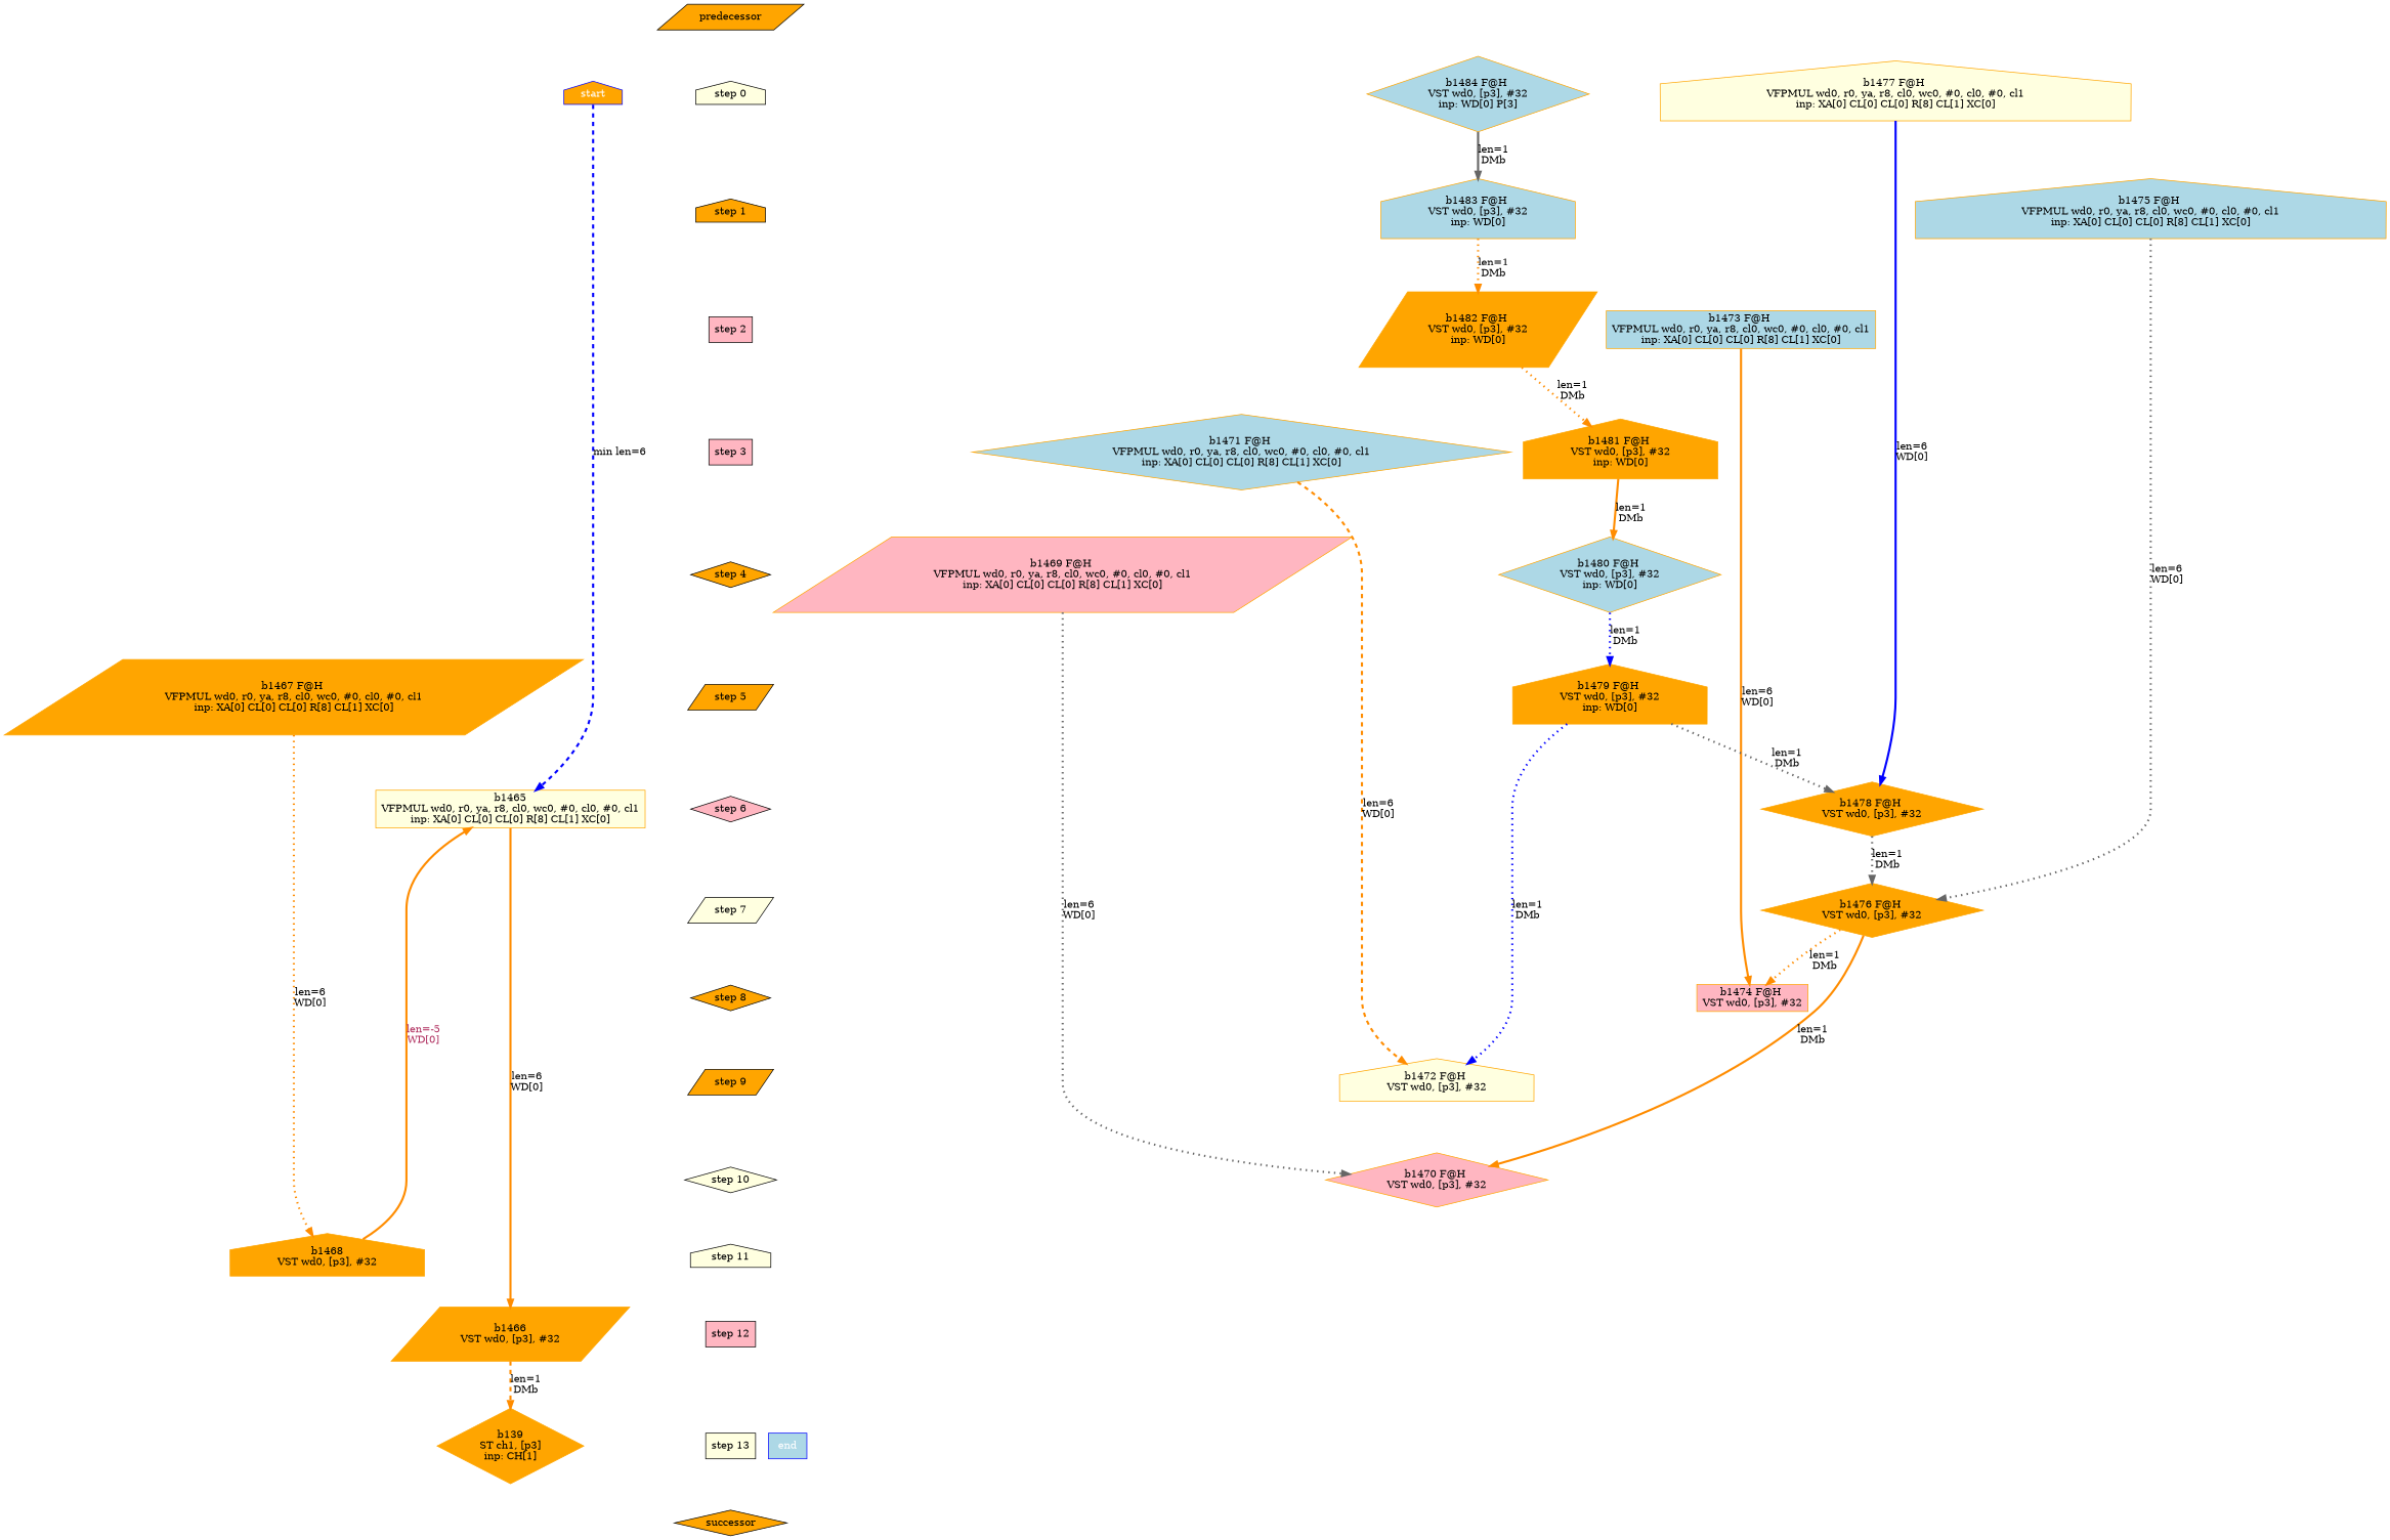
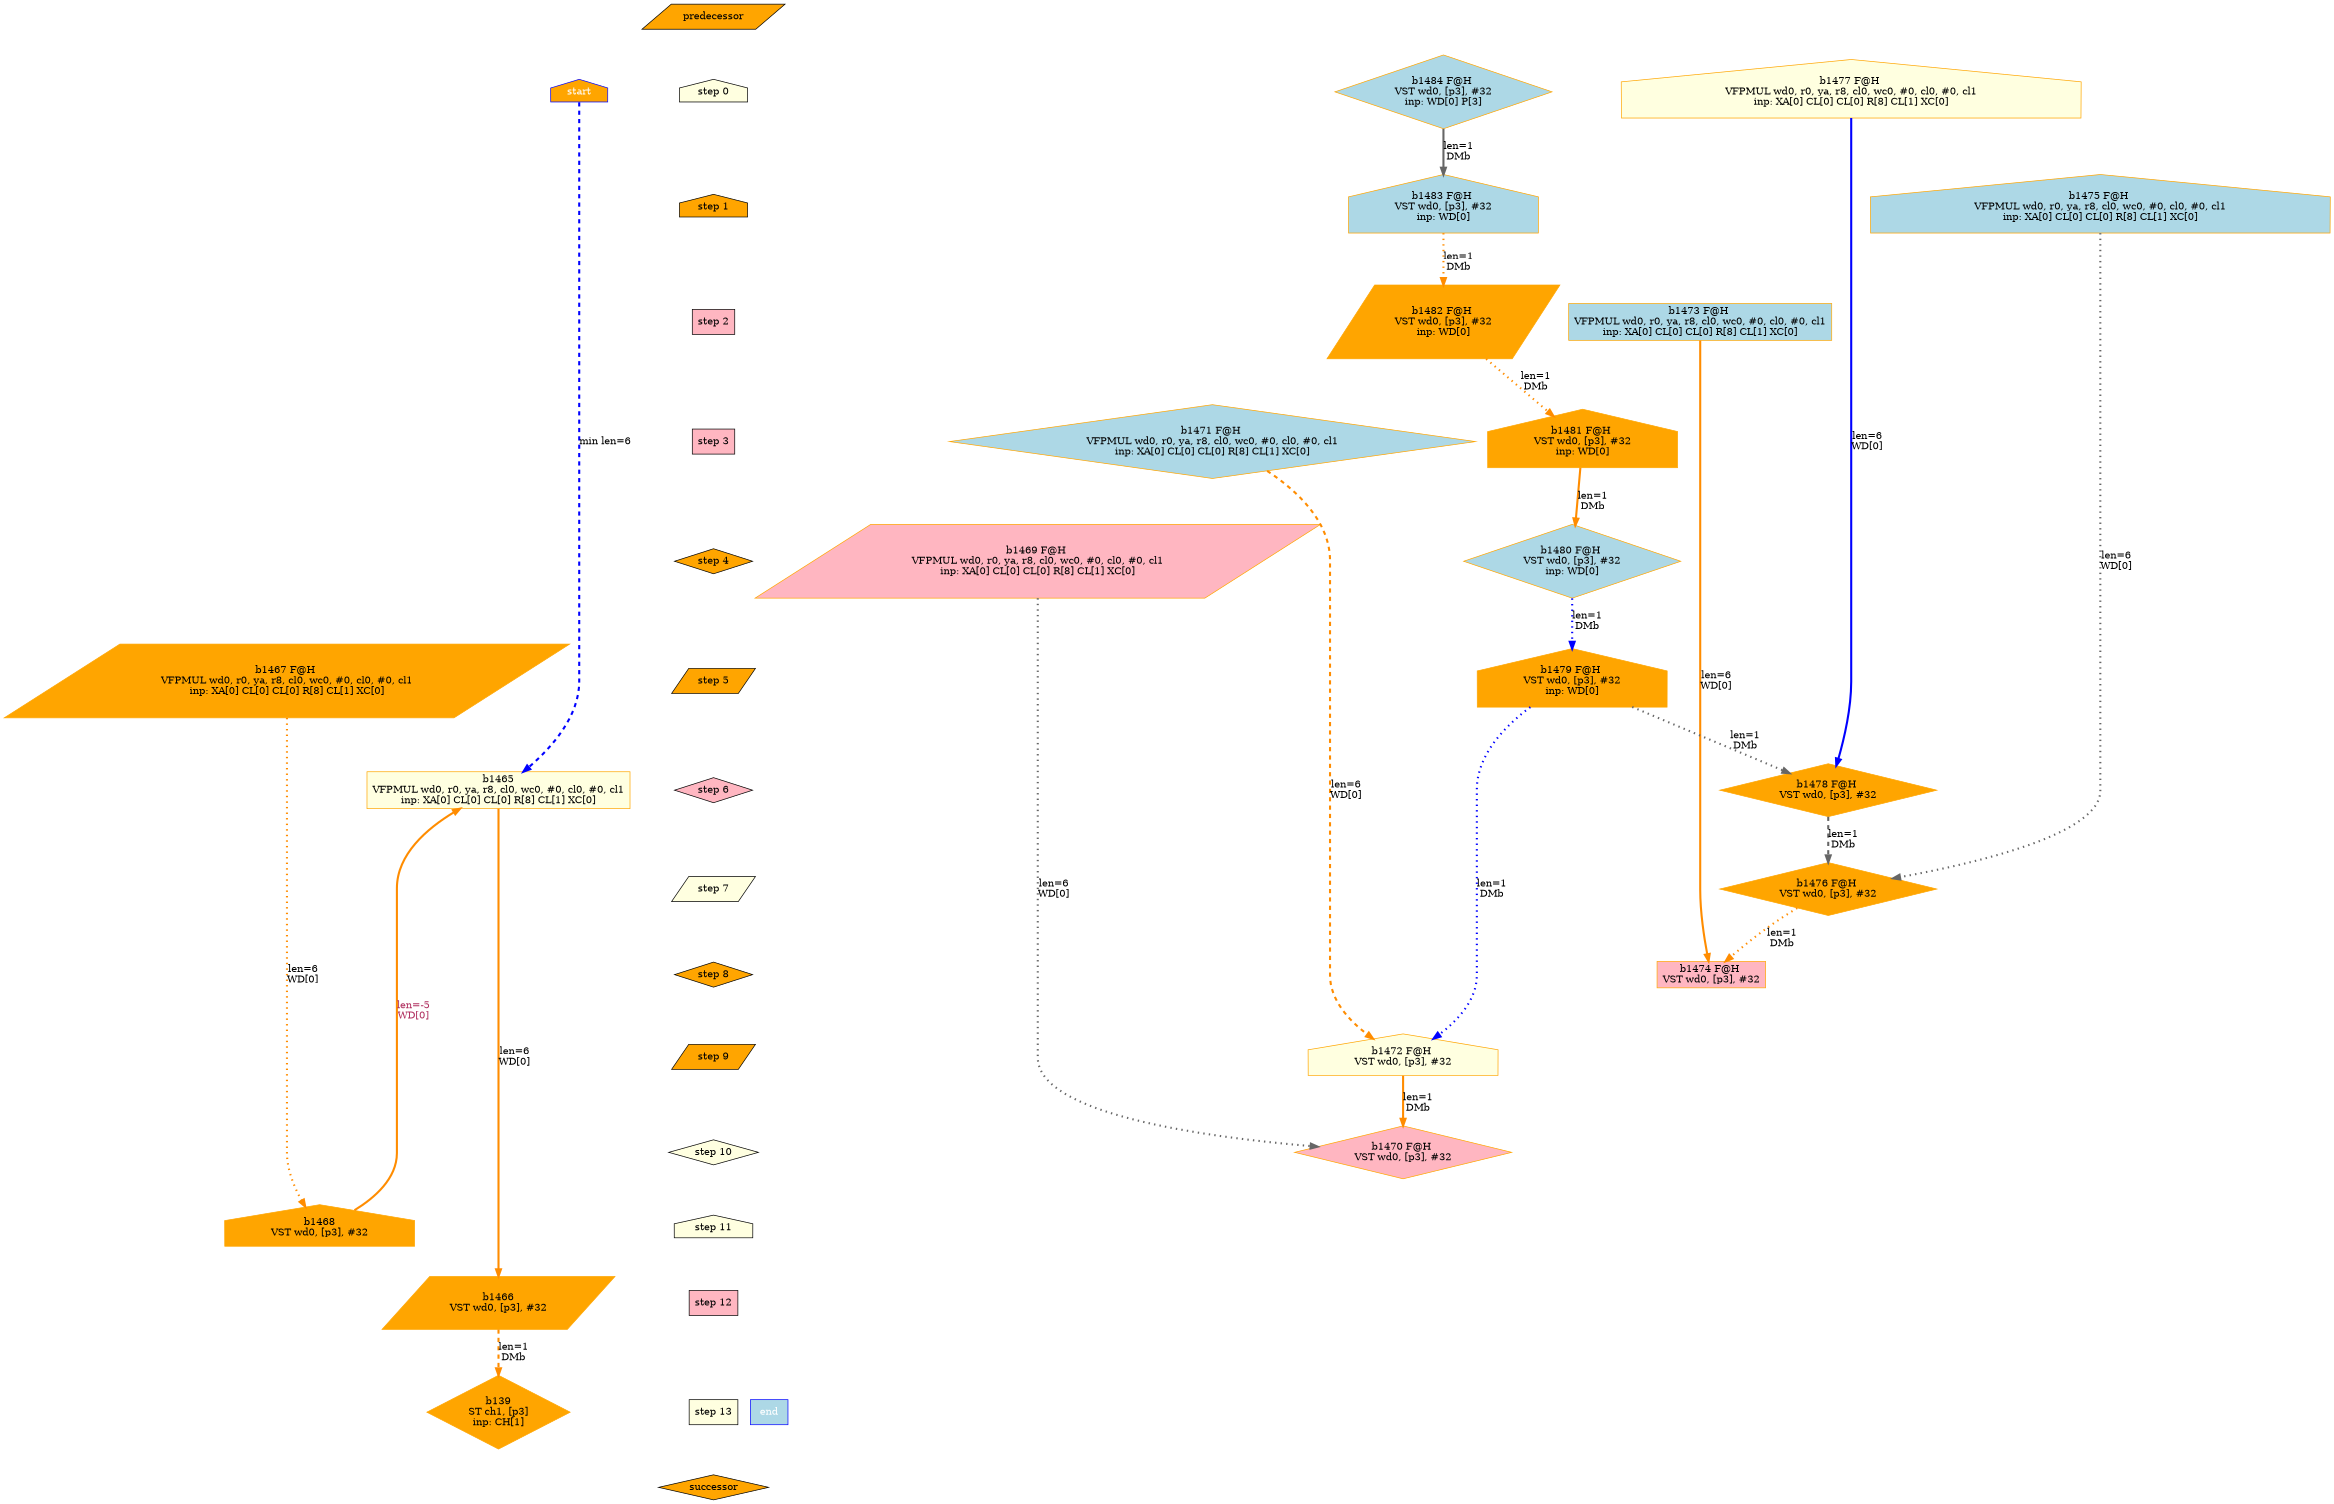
  digraph {
    node [color=orange fillcolor=orange fontcolor=black shape=diamond style=filled]
    edge [style=invis weight=1000 fontcolor=black penwidth=3]
    n1 [label="b139\nST ch1, [p3]\ninp: CH[1]"]
    n2 [fillcolor=lightyellow label="step 13" shape=box color="" fontcolor=""]
    n3 [fillcolor=lightyellow label="b1465\nVFPMUL wd0, r0, ya, r8, cl0, wc0, #0, cl0, #0, cl1\ninp: XA[0] CL[0] CL[0] R[8] CL[1] XC[0]" shape=box]
    n4 [fillcolor=lightpink label="step 6" color="" fontcolor=""]
    n5 [label="b1466\nVST wd0, [p3], #32" shape=parallelogram]
    n6 [fillcolor=lightpink label="step 12" shape=box color="" fontcolor=""]
    n7 [label="b1467 F@H \nVFPMUL wd0, r0, ya, r8, cl0, wc0, #0, cl0, #0, cl1\ninp: XA[0] CL[0] CL[0] R[8] CL[1] XC[0]" shape=parallelogram]
    n8 [label="step 5" shape=parallelogram color="" fontcolor=""]
    n9 [label="b1468\nVST wd0, [p3], #32" shape=house]
    n10 [fillcolor=lightyellow label="step 11" shape=house color="" fontcolor=""]
    n11 [fillcolor=lightpink label="b1469 F@H \nVFPMUL wd0, r0, ya, r8, cl0, wc0, #0, cl0, #0, cl1\ninp: XA[0] CL[0] CL[0] R[8] CL[1] XC[0]" shape=parallelogram]
    n12 [label="step 4" color="" fontcolor=""]
    n13 [fillcolor=lightpink label="b1470 F@H \nVST wd0, [p3], #32"]
    n14 [fillcolor=lightyellow label="step 10" color="" fontcolor=""]
    n15 [fillcolor=lightblue label="b1471 F@H \nVFPMUL wd0, r0, ya, r8, cl0, wc0, #0, cl0, #0, cl1\ninp: XA[0] CL[0] CL[0] R[8] CL[1] XC[0]"]
    n16 [fillcolor=lightpink label="step 3" shape=box color="" fontcolor=""]
    n17 [fillcolor=lightyellow label="b1472 F@H \nVST wd0, [p3], #32" shape=house]
    n18 [label="step 9" shape=parallelogram color="" fontcolor=""]
    n19 [fillcolor=lightblue label="b1473 F@H \nVFPMUL wd0, r0, ya, r8, cl0, wc0, #0, cl0, #0, cl1\ninp: XA[0] CL[0] CL[0] R[8] CL[1] XC[0]" shape=box]
    n20 [fillcolor=lightpink label="step 2" shape=box color="" fontcolor=""]
    n21 [fillcolor=lightpink label="b1474 F@H \nVST wd0, [p3], #32" shape=box]
    n22 [label="step 8" color="" fontcolor=""]
    n23 [fillcolor=lightblue label="b1475 F@H \nVFPMUL wd0, r0, ya, r8, cl0, wc0, #0, cl0, #0, cl1\ninp: XA[0] CL[0] CL[0] R[8] CL[1] XC[0]" shape=house]
    n24 [label="step 1" shape=house color="" fontcolor=""]
    n25 [label="b1476 F@H \nVST wd0, [p3], #32"]
    n26 [fillcolor=lightyellow label="step 7" shape=parallelogram color="" fontcolor=""]
    n27 [fillcolor=lightyellow label="b1477 F@H \nVFPMUL wd0, r0, ya, r8, cl0, wc0, #0, cl0, #0, cl1\ninp: XA[0] CL[0] CL[0] R[8] CL[1] XC[0]" shape=house]
    n28 [fillcolor=lightyellow label="step 0" shape=house color="" fontcolor=""]
    n29 [label="b1478 F@H \nVST wd0, [p3], #32"]
    n30 [label="b1479 F@H \nVST wd0, [p3], #32\ninp: WD[0]" shape=house]
    n31 [fillcolor=lightblue label="b1480 F@H \nVST wd0, [p3], #32\ninp: WD[0]"]
    n32 [label="b1481 F@H \nVST wd0, [p3], #32\ninp: WD[0]" shape=house]
    n33 [label="b1482 F@H \nVST wd0, [p3], #32\ninp: WD[0]" shape=parallelogram]
    n34 [fillcolor=lightblue label="b1483 F@H \nVST wd0, [p3], #32\ninp: WD[0]" shape=house]
    n35 [fillcolor=lightblue label="b1484 F@H \nVST wd0, [p3], #32\ninp: WD[0] P[3]"]
    n36 [color=blue fontcolor=white label=start shape=house]
    n37 [color=blue fillcolor=lightblue fontcolor=white label=end shape=box]
    n38 [label=successor color="" fontcolor=""]
    n39 [label=predecessor shape=parallelogram color="" fontcolor=""]
    subgraph sub_1 {
      rank=same
      n1
      n2
    }
    subgraph sub_2 {
      rank=same
      n3
      n4
    }
    subgraph sub_3 {
      rank=same
      n5
      n6
    }
    subgraph sub_4 {
      rank=same
      n7
      n8
    }
    subgraph sub_5 {
      rank=same
      n9
      n10
    }
    subgraph sub_6 {
      rank=same
      n11
      n12
    }
    subgraph sub_7 {
      rank=same
      n13
      n14
    }
    subgraph sub_8 {
      rank=same
      n15
      n16
    }
    subgraph sub_9 {
      rank=same
      n17
      n18
    }
    subgraph sub_10 {
      rank=same
      n19
      n20
    }
    subgraph sub_11 {
      rank=same
      n21
      n22
    }
    subgraph sub_12 {
      rank=same
      n23
      n24
    }
    subgraph sub_13 {
      rank=same
      n25
      n26
    }
    subgraph sub_14 {
      rank=same
      n27
      n28
    }
    subgraph sub_15 {
      rank=same
      n4
      n29
    }
    subgraph sub_16 {
      rank=same
      n8
      n30
    }
    subgraph sub_17 {
      rank=same
      n12
      n31
    }
    subgraph sub_18 {
      rank=same
      n16
      n32
    }
    subgraph sub_19 {
      rank=same
      n20
      n33
    }
    subgraph sub_20 {
      rank=same
      n24
      n34
    }
    subgraph sub_21 {
      rank=same
      n28
      n35
    }
    subgraph sub_22 {
      rank=same
      n28
      n36
    }
    subgraph sub_23 {
      rank=same
      n2
      n37
    }
    n2 -> n38 [weight=9000 fontcolor="" penwidth=""]
    n3 -> n5 [color=darkorange label="len=6\nWD[0]" style=bold]
    n3 -> n9 [color=darkorange dir=back fontcolor=maroon label="len=-5\nWD[0]" style=bold]
    n4 -> n26 [weight=9000 fontcolor="" penwidth=""]
    n5 -> n1 [color=darkorange label="len=1\nDMb" style=dashed]
    n6 -> n2 [weight=9000 fontcolor="" penwidth=""]
    n7 -> n9 [color=darkorange label="len=6\nWD[0]" style=dotted]
    n8 -> n4 [weight=9000 fontcolor="" penwidth=""]
    n10 -> n6 [weight=9000 fontcolor="" penwidth=""]
    n11 -> n13 [color=gray40 label="len=6\nWD[0]" style=dotted]
    n12 -> n8 [weight=9000 fontcolor="" penwidth=""]
    n14 -> n10 [weight=9000 fontcolor="" penwidth=""]
    n15 -> n17 [color=darkorange label="len=6\nWD[0]" style=dashed]
    n16 -> n12 [weight=9000 fontcolor="" penwidth=""]
-   n25 -> n13 [color=darkorange label="len=1\nDMb" style=bold]
+   n17 -> n13 [color=darkorange label="len=1\nDMb" style=bold]
    n18 -> n14 [weight=9000 fontcolor="" penwidth=""]
    n19 -> n21 [color=darkorange label="len=6\nWD[0]" style=bold]
    n20 -> n16 [weight=9000 fontcolor="" penwidth=""]
    n22 -> n18 [weight=9000 fontcolor="" penwidth=""]
    n23 -> n25 [color=gray40 label="len=6\nWD[0]" style=dotted]
    n24 -> n20 [weight=9000 fontcolor="" penwidth=""]
    n25 -> n21 [color=darkorange label="len=1\nDMb" style=dotted]
    n26 -> n22 [weight=9000 fontcolor="" penwidth=""]
    n27 -> n29 [color=blue label="len=6\nWD[0]" style=bold]
    n28 -> n24 [weight=9000 fontcolor="" penwidth=""]
-   n29 -> n25 [color=gray40 label="len=1\nDMb" style=dotted]
+   n29 -> n25 [color=gray40 label="len=1\nDMb" style=dashed]
    n30 -> n17 [color=blue label="len=1\nDMb" style=dotted]
    n30 -> n29 [color=gray40 label="len=1\nDMb" style=dotted]
    n31 -> n30 [color=blue label="len=1\nDMb" style=dotted]
    n32 -> n31 [color=darkorange label="len=1\nDMb" style=bold]
    n33 -> n32 [color=darkorange label="len=1\nDMb" style=dotted]
    n34 -> n33 [color=darkorange label="len=1\nDMb" style=dotted]
    n35 -> n34 [color=gray40 label="len=1\nDMb" style=bold]
    n36 -> n3 [color=blue label="min len=6" style=dashed]
    n39 -> n28 [weight=9000 fontcolor="" penwidth=""]
  }
